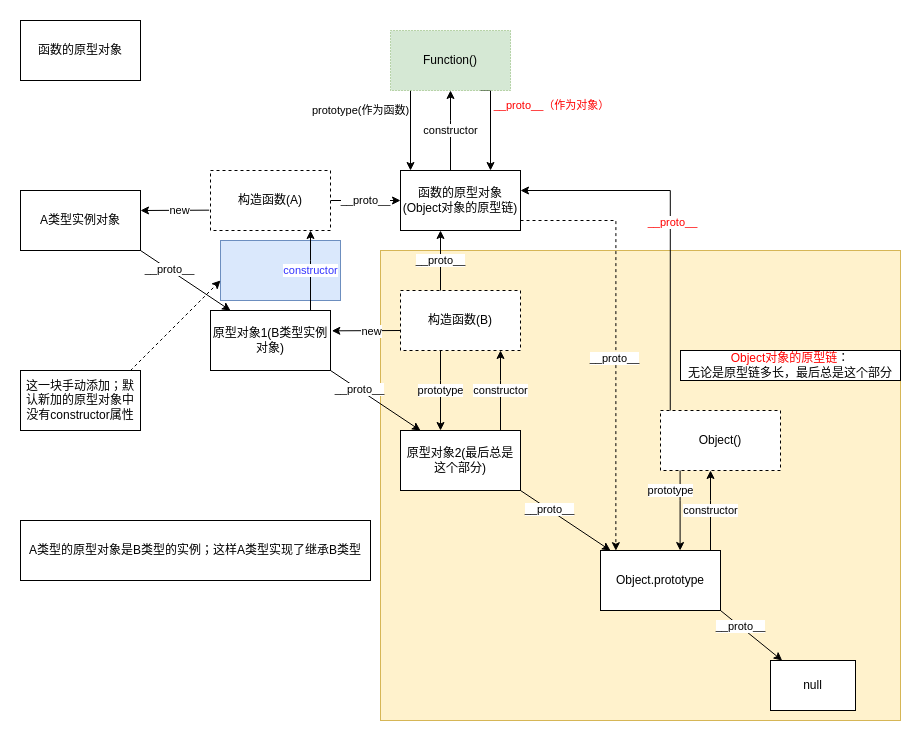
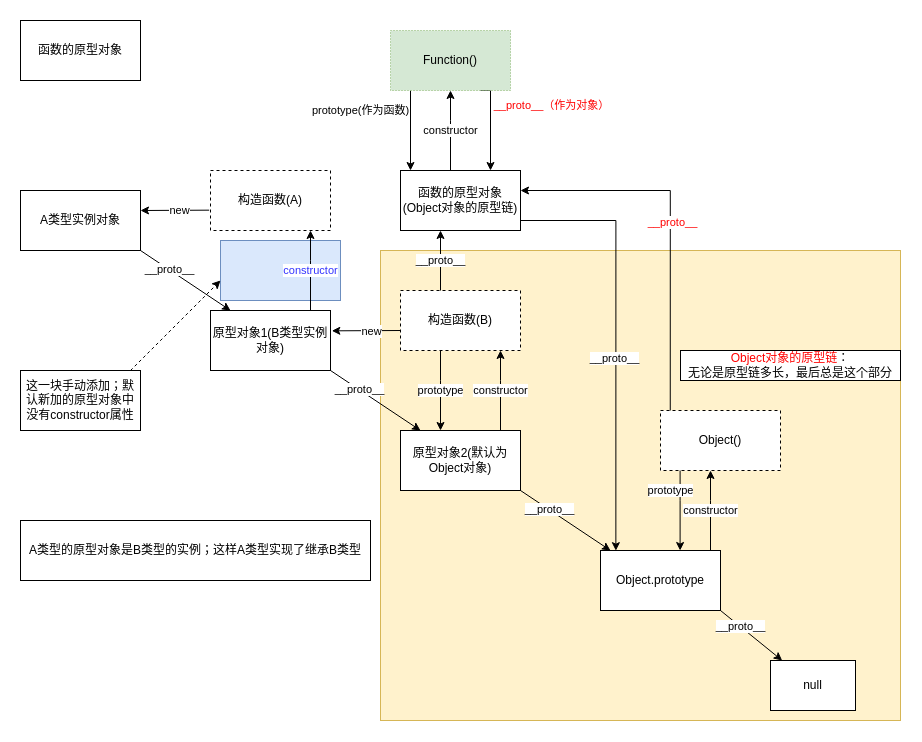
  <mxCell id="0" />
  <mxCell id="1" parent="0" />
  <mxCell id="2" value="" style="rounded=0;whiteSpace=wrap;html=1;fillColor=#dae8fc;strokeColor=#6c8ebf;" vertex="1" parent="1"><mxGeometry x="220" y="240" width="120" height="60" as="geometry" /></mxCell>
  <mxCell id="3" value="" style="rounded=0;whiteSpace=wrap;html=1;fillColor=#fff2cc;strokeColor=#d6b656;" parent="1" vertex="1"><mxGeometry x="380" y="250" width="520" height="470" as="geometry" /></mxCell>
  <mxCell id="4" value="A类型实例对象" style="rounded=0;whiteSpace=wrap;html=1;fillColor=default;" parent="1" vertex="1"><mxGeometry x="20" y="190" width="120" height="60" as="geometry" /></mxCell>
  <mxCell id="5" value="" style="endArrow=classic;html=1;rounded=0;exitX=1;exitY=1;exitDx=0;exitDy=0;" parent="1" source="4" edge="1"><mxGeometry width="50" height="50" relative="1" as="geometry"><mxPoint x="170" y="260" as="sourcePoint" /><mxPoint x="230" y="310" as="targetPoint" /></mxGeometry></mxCell>
  <mxCell id="6" value="__proto__" style="edgeLabel;html=1;align=center;verticalAlign=middle;resizable=0;points=[];" parent="5" vertex="1" connectable="0"><mxGeometry x="-0.368" relative="1" as="geometry"><mxPoint as="offset" /></mxGeometry></mxCell>
  <mxCell id="7" value="原型对象1(B类型实例对象)" style="rounded=0;whiteSpace=wrap;html=1;fillColor=default;" parent="1" vertex="1"><mxGeometry x="210" y="310" width="120" height="60" as="geometry" /></mxCell>
- <mxCell id="8" value="__proto__" style="edgeStyle=none;rounded=0;orthogonalLoop=1;jettySize=auto;html=1;startArrow=none;startFill=0;endArrow=classic;endFill=1;" parent="1" source="9" target="29" edge="1"><mxGeometry relative="1" as="geometry" /></mxCell>
  <mxCell id="9" value="构造函数(A)" style="whiteSpace=wrap;html=1;rounded=0;dashed=1;" parent="1" vertex="1"><mxGeometry x="210" y="170" width="120" height="60" as="geometry" /></mxCell>
  <mxCell id="10" value="" style="endArrow=classic;html=1;rounded=0;exitX=1;exitY=1;exitDx=0;exitDy=0;" parent="1" edge="1"><mxGeometry width="50" height="50" relative="1" as="geometry"><mxPoint x="330" y="370" as="sourcePoint" /><mxPoint x="420" y="430" as="targetPoint" /></mxGeometry></mxCell>
  <mxCell id="11" value="__proto__" style="edgeLabel;html=1;align=center;verticalAlign=middle;resizable=0;points=[];" parent="10" vertex="1" connectable="0"><mxGeometry x="-0.368" relative="1" as="geometry"><mxPoint as="offset" /></mxGeometry></mxCell>
- <mxCell id="12" value="原型对象2(最后总是这个部分)" style="rounded=0;whiteSpace=wrap;html=1;fillColor=default;" parent="1" vertex="1"><mxGeometry x="400" y="430" width="120" height="60" as="geometry" /></mxCell>
+ <mxCell id="12" value="原型对象2(默认为Object对象)" style="rounded=0;whiteSpace=wrap;html=1;fillColor=default;" parent="1" vertex="1"><mxGeometry x="400" y="430" width="120" height="60" as="geometry" /></mxCell>
  <mxCell id="13" value="constructor" style="edgeStyle=orthogonalEdgeStyle;rounded=0;orthogonalLoop=1;jettySize=auto;html=1;endArrow=classic;endFill=1;startArrow=none;startFill=0;fontColor=#3333FF;" parent="1" edge="1"><mxGeometry relative="1" as="geometry"><mxPoint x="310" y="310" as="sourcePoint" /><mxPoint x="310" y="230" as="targetPoint" /><Array as="points"><mxPoint x="310" y="260" /><mxPoint x="310" y="260" /></Array><mxPoint as="offset" /></mxGeometry></mxCell>
  <mxCell id="14" value="prototype" style="edgeStyle=orthogonalEdgeStyle;rounded=0;orthogonalLoop=1;jettySize=auto;html=1;endArrow=none;endFill=0;startArrow=classic;startFill=1;" parent="1" target="15" edge="1"><mxGeometry relative="1" as="geometry"><mxPoint x="440" y="430" as="sourcePoint" /><Array as="points"><mxPoint x="440" y="380" /><mxPoint x="440" y="380" /></Array></mxGeometry></mxCell>
  <mxCell id="15" value="构造函数(B)" style="whiteSpace=wrap;html=1;rounded=0;dashed=1;" parent="1" vertex="1"><mxGeometry x="400" y="290" width="120" height="60" as="geometry" /></mxCell>
  <mxCell id="16" value="constructor" style="edgeStyle=orthogonalEdgeStyle;rounded=0;orthogonalLoop=1;jettySize=auto;html=1;endArrow=classic;endFill=1;startArrow=none;startFill=0;" parent="1" edge="1"><mxGeometry relative="1" as="geometry"><mxPoint x="500" y="430" as="sourcePoint" /><mxPoint x="500" y="350" as="targetPoint" /><Array as="points"><mxPoint x="500" y="380" /><mxPoint x="500" y="380" /></Array><mxPoint as="offset" /></mxGeometry></mxCell>
  <mxCell id="17" value="" style="endArrow=classic;html=1;rounded=0;exitX=1;exitY=1;exitDx=0;exitDy=0;" parent="1" edge="1"><mxGeometry width="50" height="50" relative="1" as="geometry"><mxPoint x="520" y="490" as="sourcePoint" /><mxPoint x="610" y="550" as="targetPoint" /></mxGeometry></mxCell>
  <mxCell id="18" value="__proto__" style="edgeLabel;html=1;align=center;verticalAlign=middle;resizable=0;points=[];" parent="17" vertex="1" connectable="0"><mxGeometry x="-0.368" relative="1" as="geometry"><mxPoint as="offset" /></mxGeometry></mxCell>
  <mxCell id="19" value="Object.prototype" style="rounded=0;whiteSpace=wrap;html=1;fillColor=default;" parent="1" vertex="1"><mxGeometry x="600" y="550" width="120" height="60" as="geometry" /></mxCell>
  <mxCell id="20" value="Object()" style="whiteSpace=wrap;html=1;rounded=0;dashed=1;" parent="1" vertex="1"><mxGeometry x="660" y="410" width="120" height="60" as="geometry" /></mxCell>
  <mxCell id="21" value="constructor" style="edgeStyle=orthogonalEdgeStyle;rounded=0;orthogonalLoop=1;jettySize=auto;html=1;endArrow=classic;endFill=1;startArrow=none;startFill=0;" parent="1" edge="1"><mxGeometry relative="1" as="geometry"><mxPoint x="710" y="550" as="sourcePoint" /><mxPoint x="710" y="470" as="targetPoint" /><Array as="points"><mxPoint x="710" y="500" /><mxPoint x="710" y="500" /></Array><mxPoint as="offset" /></mxGeometry></mxCell>
  <mxCell id="22" value="" style="endArrow=classic;html=1;rounded=0;exitX=1;exitY=1;exitDx=0;exitDy=0;" parent="1" target="24" edge="1"><mxGeometry width="50" height="50" relative="1" as="geometry"><mxPoint x="720" y="610" as="sourcePoint" /><mxPoint x="810" y="670" as="targetPoint" /></mxGeometry></mxCell>
  <mxCell id="23" value="__proto__" style="edgeLabel;html=1;align=center;verticalAlign=middle;resizable=0;points=[];" parent="22" vertex="1" connectable="0"><mxGeometry x="-0.368" relative="1" as="geometry"><mxPoint as="offset" /></mxGeometry></mxCell>
  <mxCell id="24" value="null" style="rounded=0;whiteSpace=wrap;html=1;fillColor=default;" parent="1" vertex="1"><mxGeometry x="770" y="660" width="85" height="50" as="geometry" /></mxCell>
  <mxCell id="25" value="A类型的原型对象是B类型的实例；这样A类型实现了继承B类型" style="rounded=0;whiteSpace=wrap;html=1;fillColor=default;" parent="1" vertex="1"><mxGeometry x="20" y="520" width="350" height="60" as="geometry" /></mxCell>
  <mxCell id="26" value="&lt;font color=&quot;#ff0000&quot;&gt;Object对象的原型链&lt;/font&gt;：&lt;br&gt;无论是原型链多长，最后总是这个部分" style="rounded=0;whiteSpace=wrap;html=1;fillColor=default;" parent="1" vertex="1"><mxGeometry x="680" y="350" width="220" height="30" as="geometry" /></mxCell>
- <mxCell id="27" style="edgeStyle=orthogonalEdgeStyle;rounded=0;orthogonalLoop=1;jettySize=auto;html=1;entryX=0.128;entryY=0.003;entryDx=0;entryDy=0;entryPerimeter=0;startArrow=none;startFill=0;endArrow=classic;endFill=1;dashed=1;" parent="1" source="29" target="19" edge="1"><mxGeometry relative="1" as="geometry"><Array as="points"><mxPoint x="615" y="220" /></Array></mxGeometry></mxCell>
+ <mxCell id="27" style="edgeStyle=orthogonalEdgeStyle;rounded=0;orthogonalLoop=1;jettySize=auto;html=1;entryX=0.128;entryY=0.003;entryDx=0;entryDy=0;entryPerimeter=0;startArrow=none;startFill=0;endArrow=classic;endFill=1;" parent="1" source="29" target="19" edge="1"><mxGeometry relative="1" as="geometry"><Array as="points"><mxPoint x="615" y="220" /></Array></mxGeometry></mxCell>
  <mxCell id="28" value="__proto__" style="edgeLabel;html=1;align=center;verticalAlign=middle;resizable=0;points=[];" parent="27" vertex="1" connectable="0"><mxGeometry x="0.096" y="-2" relative="1" as="geometry"><mxPoint as="offset" /></mxGeometry></mxCell>
  <mxCell id="29" value="函数的原型对象(Object对象的原型链)" style="whiteSpace=wrap;html=1;rounded=0;" parent="1" vertex="1"><mxGeometry x="400" y="170" width="120" height="60" as="geometry" /></mxCell>
  <mxCell id="30" value="prototype(作为函数)" style="edgeStyle=orthogonalEdgeStyle;rounded=0;orthogonalLoop=1;jettySize=auto;html=1;endArrow=none;endFill=0;startArrow=classic;startFill=1;" parent="1" target="33" edge="1"><mxGeometry x="0.5" y="50" relative="1" as="geometry"><mxPoint x="410" y="170" as="sourcePoint" /><Array as="points"><mxPoint x="410" y="170" /></Array><mxPoint as="offset" /></mxGeometry></mxCell>
  <mxCell id="31" style="edgeStyle=orthogonalEdgeStyle;rounded=0;orthogonalLoop=1;jettySize=auto;html=1;fontColor=#FF0000;startArrow=none;startFill=0;endArrow=classic;endFill=1;entryX=0.75;entryY=0;entryDx=0;entryDy=0;exitX=0.75;exitY=1;exitDx=0;exitDy=0;" parent="1" source="33" target="29" edge="1"><mxGeometry relative="1" as="geometry"><mxPoint x="590" y="120" as="targetPoint" /><mxPoint x="500" y="120" as="sourcePoint" /><Array as="points"><mxPoint x="490" y="90" /></Array></mxGeometry></mxCell>
  <mxCell id="32" value="__proto__（作为对象）" style="edgeLabel;html=1;align=center;verticalAlign=middle;resizable=0;points=[];fontColor=#FF0000;" parent="31" vertex="1" connectable="0"><mxGeometry x="-0.23" y="-1" relative="1" as="geometry"><mxPoint x="61" y="-11" as="offset" /></mxGeometry></mxCell>
  <mxCell id="33" value="Function()" style="whiteSpace=wrap;html=1;rounded=0;dashed=1;dashPattern=1 2;fillColor=#d5e8d4;strokeColor=#82b366;" parent="1" vertex="1"><mxGeometry x="390" y="30" width="120" height="60" as="geometry" /></mxCell>
  <mxCell id="34" value="constructor" style="edgeStyle=orthogonalEdgeStyle;rounded=0;orthogonalLoop=1;jettySize=auto;html=1;endArrow=classic;endFill=1;startArrow=none;startFill=0;" parent="1" edge="1"><mxGeometry relative="1" as="geometry"><mxPoint x="450" y="170" as="sourcePoint" /><mxPoint x="450" y="90" as="targetPoint" /><Array as="points"><mxPoint x="450" y="120" /><mxPoint x="450" y="120" /></Array><mxPoint as="offset" /></mxGeometry></mxCell>
  <mxCell id="35" value="prototype" style="edgeStyle=orthogonalEdgeStyle;rounded=0;orthogonalLoop=1;jettySize=auto;html=1;endArrow=none;endFill=0;startArrow=classic;startFill=1;" parent="1" edge="1"><mxGeometry x="0.5" y="10" relative="1" as="geometry"><mxPoint x="679.6" y="550" as="sourcePoint" /><mxPoint x="679.6" y="470" as="targetPoint" /><Array as="points"><mxPoint x="679.6" y="500" /><mxPoint x="679.6" y="500" /></Array><mxPoint as="offset" /></mxGeometry></mxCell>
  <mxCell id="36" value="__proto__" style="edgeStyle=orthogonalEdgeStyle;rounded=0;orthogonalLoop=1;jettySize=auto;html=1;endArrow=classic;endFill=1;startArrow=none;startFill=0;" parent="1" edge="1"><mxGeometry relative="1" as="geometry"><mxPoint x="440" y="290" as="sourcePoint" /><mxPoint x="440" y="230" as="targetPoint" /><Array as="points"><mxPoint x="440" y="260" /><mxPoint x="440" y="260" /></Array></mxGeometry></mxCell>
  <mxCell id="37" value="" style="endArrow=classic;html=1;rounded=0;fontColor=#FF0000;edgeStyle=orthogonalEdgeStyle;" parent="1" target="29" edge="1"><mxGeometry width="50" height="50" relative="1" as="geometry"><mxPoint x="669.76" y="410" as="sourcePoint" /><mxPoint x="670" y="170" as="targetPoint" /><Array as="points"><mxPoint x="670" y="190" /></Array></mxGeometry></mxCell>
  <mxCell id="38" value="__proto__" style="edgeLabel;html=1;align=center;verticalAlign=middle;resizable=0;points=[];fontColor=#FF0000;" parent="37" vertex="1" connectable="0"><mxGeometry x="0.021" y="-2" relative="1" as="geometry"><mxPoint as="offset" /></mxGeometry></mxCell>
  <mxCell id="39" value="函数的原型对象" style="rounded=0;whiteSpace=wrap;html=1;fillColor=default;" parent="1" vertex="1"><mxGeometry x="20" y="20" width="120" height="60" as="geometry" /></mxCell>
  <mxCell id="40" value="" style="endArrow=none;html=1;rounded=0;startArrow=classic;startFill=1;endFill=0;entryX=-0.011;entryY=0.661;entryDx=0;entryDy=0;entryPerimeter=0;" parent="1" target="9" edge="1"><mxGeometry width="50" height="50" relative="1" as="geometry"><mxPoint x="140" y="210" as="sourcePoint" /><mxPoint x="200" y="210" as="targetPoint" /></mxGeometry></mxCell>
  <mxCell id="41" value="new" style="edgeLabel;html=1;align=center;verticalAlign=middle;resizable=0;points=[];" parent="40" vertex="1" connectable="0"><mxGeometry x="0.126" relative="1" as="geometry"><mxPoint as="offset" /></mxGeometry></mxCell>
  <mxCell id="42" value="" style="endArrow=none;html=1;rounded=0;startArrow=classic;startFill=1;endFill=0;entryX=-0.011;entryY=0.661;entryDx=0;entryDy=0;entryPerimeter=0;" parent="1" edge="1"><mxGeometry width="50" height="50" relative="1" as="geometry"><mxPoint x="331.32" y="330.34" as="sourcePoint" /><mxPoint x="400" y="330" as="targetPoint" /></mxGeometry></mxCell>
  <mxCell id="43" value="new" style="edgeLabel;html=1;align=center;verticalAlign=middle;resizable=0;points=[];" parent="42" vertex="1" connectable="0"><mxGeometry x="0.126" relative="1" as="geometry"><mxPoint as="offset" /></mxGeometry></mxCell>
  <mxCell id="44" value="" style="endArrow=classic;html=1;rounded=0;dashed=1;" edge="1" parent="1"><mxGeometry width="50" height="50" relative="1" as="geometry"><mxPoint x="130" y="370" as="sourcePoint" /><mxPoint x="220" y="280" as="targetPoint" /></mxGeometry></mxCell>
  <mxCell id="45" value="这一块手动添加；默认新加的原型对象中没有constructor属性" style="rounded=0;whiteSpace=wrap;html=1;fillColor=default;" vertex="1" parent="1"><mxGeometry x="20" y="370" width="120" height="60" as="geometry" /></mxCell>
